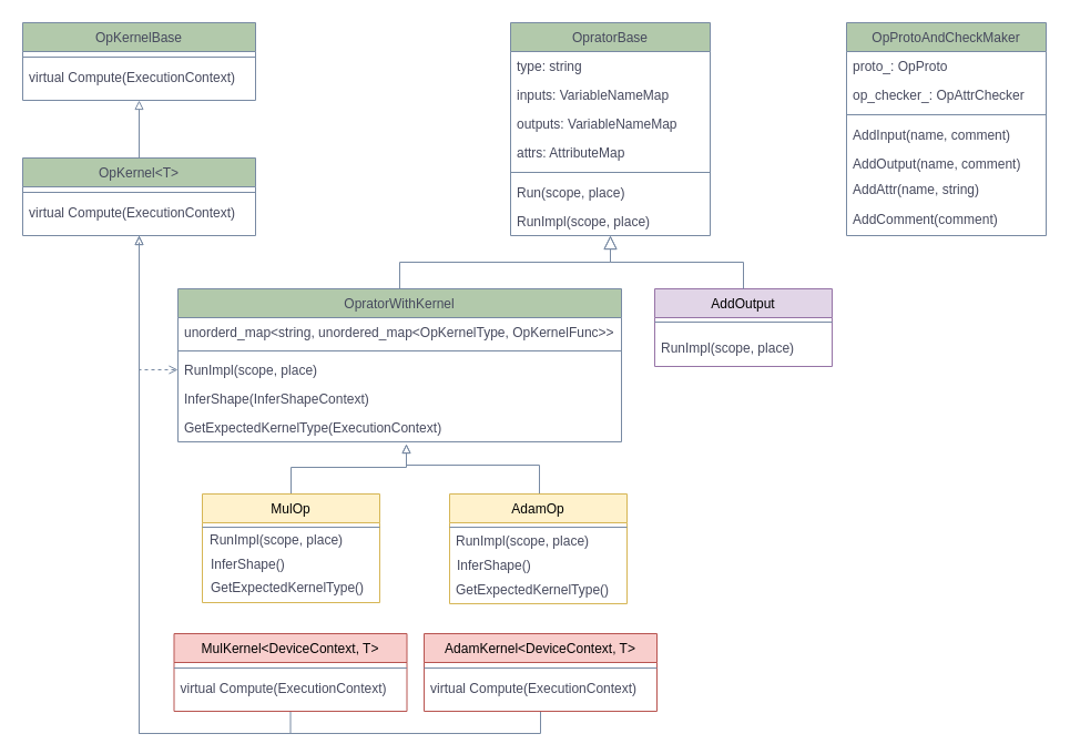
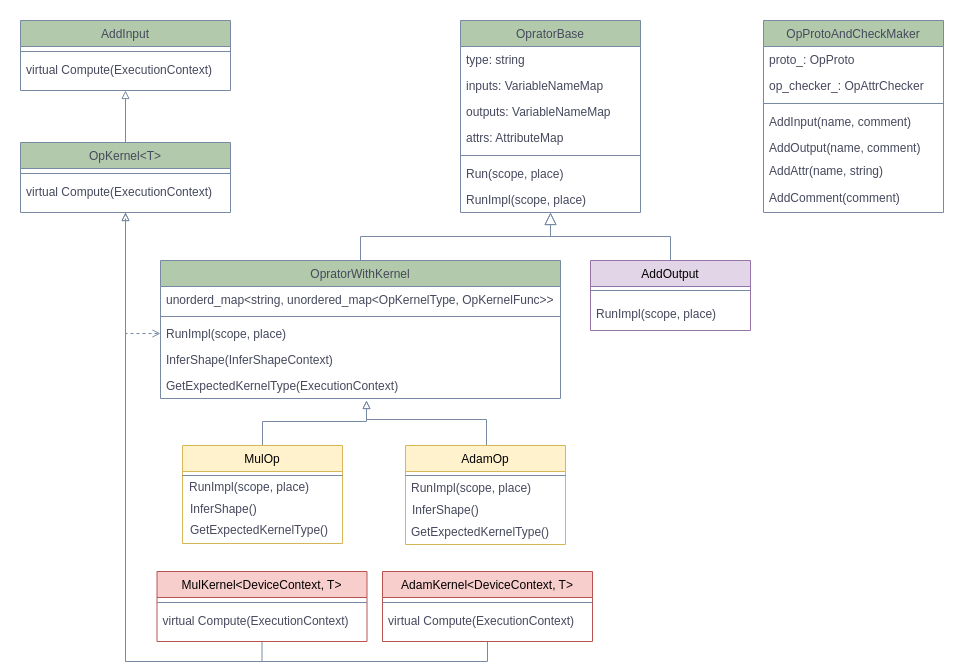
  <mxCell id="0" />
  <mxCell id="1" parent="0" />
  <mxCell id="2" value="OpratorBase" style="swimlane;fontStyle=0;align=center;verticalAlign=top;childLayout=stackLayout;horizontal=1;startSize=26;horizontalStack=0;resizeParent=1;resizeLast=0;collapsible=1;marginBottom=0;rounded=0;shadow=0;strokeWidth=1;fillColor=#B2C9AB;strokeColor=#788AA3;fontColor=#46495D;" parent="1" vertex="1"><mxGeometry x="460" y="20" width="180" height="192" as="geometry"><mxRectangle x="230" y="140" width="160" height="26" as="alternateBounds" /></mxGeometry></mxCell>
  <mxCell id="3" value="type: string" style="text;align=left;verticalAlign=top;spacingLeft=4;spacingRight=4;overflow=hidden;rotatable=0;points=[[0,0.5],[1,0.5]];portConstraint=eastwest;fontColor=#46495D;" parent="2" vertex="1"><mxGeometry y="26" width="180" height="26" as="geometry" /></mxCell>
  <mxCell id="4" value="inputs: VariableNameMap" style="text;align=left;verticalAlign=top;spacingLeft=4;spacingRight=4;overflow=hidden;rotatable=0;points=[[0,0.5],[1,0.5]];portConstraint=eastwest;rounded=0;shadow=0;html=0;fontColor=#46495D;" parent="2" vertex="1"><mxGeometry y="52" width="180" height="26" as="geometry" /></mxCell>
  <mxCell id="5" value="outputs: VariableNameMap&#10;" style="text;align=left;verticalAlign=top;spacingLeft=4;spacingRight=4;overflow=hidden;rotatable=0;points=[[0,0.5],[1,0.5]];portConstraint=eastwest;rounded=0;shadow=0;html=0;fontColor=#46495D;" parent="2" vertex="1"><mxGeometry y="78" width="180" height="26" as="geometry" /></mxCell>
  <mxCell id="6" value="attrs: AttributeMap" style="text;align=left;verticalAlign=top;spacingLeft=4;spacingRight=4;overflow=hidden;rotatable=0;points=[[0,0.5],[1,0.5]];portConstraint=eastwest;rounded=0;shadow=0;html=0;fontColor=#46495D;" parent="2" vertex="1"><mxGeometry y="104" width="180" height="26" as="geometry" /></mxCell>
  <mxCell id="7" value="" style="line;html=1;strokeWidth=1;align=left;verticalAlign=middle;spacingTop=-1;spacingLeft=3;spacingRight=3;rotatable=0;labelPosition=right;points=[];portConstraint=eastwest;fillColor=#B2C9AB;strokeColor=#788AA3;fontColor=#46495D;" parent="2" vertex="1"><mxGeometry y="130" width="180" height="10" as="geometry" /></mxCell>
  <mxCell id="8" value="Run(scope, place)" style="text;align=left;verticalAlign=top;spacingLeft=4;spacingRight=4;overflow=hidden;rotatable=0;points=[[0,0.5],[1,0.5]];portConstraint=eastwest;fontColor=#46495D;" parent="2" vertex="1"><mxGeometry y="140" width="180" height="26" as="geometry" /></mxCell>
  <mxCell id="9" value="RunImpl(scope, place)" style="text;align=left;verticalAlign=top;spacingLeft=4;spacingRight=4;overflow=hidden;rotatable=0;points=[[0,0.5],[1,0.5]];portConstraint=eastwest;fontColor=#46495D;" parent="2" vertex="1"><mxGeometry y="166" width="180" height="26" as="geometry" /></mxCell>
  <mxCell id="10" value="OpratorWithKernel" style="swimlane;fontStyle=0;align=center;verticalAlign=top;childLayout=stackLayout;horizontal=1;startSize=26;horizontalStack=0;resizeParent=1;resizeLast=0;collapsible=1;marginBottom=0;rounded=0;shadow=0;strokeWidth=1;fillColor=#B2C9AB;strokeColor=#788AA3;fontColor=#46495D;" parent="1" vertex="1"><mxGeometry x="160" y="260" width="400" height="138" as="geometry"><mxRectangle x="130" y="380" width="160" height="26" as="alternateBounds" /></mxGeometry></mxCell>
  <mxCell id="11" value="unorderd_map&lt;string, unordered_map&lt;OpKernelType, OpKernelFunc&gt;&gt;" style="text;align=left;verticalAlign=top;spacingLeft=4;spacingRight=4;overflow=hidden;rotatable=0;points=[[0,0.5],[1,0.5]];portConstraint=eastwest;fontColor=#46495D;" parent="10" vertex="1"><mxGeometry y="26" width="400" height="26" as="geometry" /></mxCell>
  <mxCell id="12" value="" style="line;html=1;strokeWidth=1;align=left;verticalAlign=middle;spacingTop=-1;spacingLeft=3;spacingRight=3;rotatable=0;labelPosition=right;points=[];portConstraint=eastwest;fillColor=#B2C9AB;strokeColor=#788AA3;fontColor=#46495D;" parent="10" vertex="1"><mxGeometry y="52" width="400" height="8" as="geometry" /></mxCell>
  <mxCell id="13" value="RunImpl(scope, place)" style="text;align=left;verticalAlign=top;spacingLeft=4;spacingRight=4;overflow=hidden;rotatable=0;points=[[0,0.5],[1,0.5]];portConstraint=eastwest;fontColor=#46495D;" parent="10" vertex="1"><mxGeometry y="60" width="400" height="26" as="geometry" /></mxCell>
  <mxCell id="14" value="InferShape(InferShapeContext)" style="text;align=left;verticalAlign=top;spacingLeft=4;spacingRight=4;overflow=hidden;rotatable=0;points=[[0,0.5],[1,0.5]];portConstraint=eastwest;fontColor=#46495D;" parent="10" vertex="1"><mxGeometry y="86" width="400" height="26" as="geometry" /></mxCell>
  <mxCell id="15" value="GetExpectedKernelType(ExecutionContext)" style="text;align=left;verticalAlign=top;spacingLeft=4;spacingRight=4;overflow=hidden;rotatable=0;points=[[0,0.5],[1,0.5]];portConstraint=eastwest;fontColor=#46495D;" parent="10" vertex="1"><mxGeometry y="112" width="400" height="26" as="geometry" /></mxCell>
  <mxCell id="16" value="" style="endArrow=block;endSize=10;endFill=0;shadow=0;strokeWidth=1;rounded=0;edgeStyle=elbowEdgeStyle;elbow=vertical;strokeColor=#788AA3;fontColor=#46495D;" parent="1" source="10" target="2" edge="1"><mxGeometry width="160" relative="1" as="geometry"><mxPoint x="460" y="103" as="sourcePoint" /><mxPoint x="460" y="103" as="targetPoint" /></mxGeometry></mxCell>
  <mxCell id="17" value="AddOutput" style="swimlane;fontStyle=0;align=center;verticalAlign=top;childLayout=stackLayout;horizontal=1;startSize=26;horizontalStack=0;resizeParent=1;resizeLast=0;collapsible=1;marginBottom=0;rounded=0;shadow=0;strokeWidth=1;fillColor=#e1d5e7;strokeColor=#9673a6;" parent="1" vertex="1"><mxGeometry x="590" y="260" width="160" height="70" as="geometry"><mxRectangle x="340" y="380" width="170" height="26" as="alternateBounds" /></mxGeometry></mxCell>
  <mxCell id="18" value="" style="line;html=1;strokeWidth=1;align=left;verticalAlign=middle;spacingTop=-1;spacingLeft=3;spacingRight=3;rotatable=0;labelPosition=right;points=[];portConstraint=eastwest;fillColor=#B2C9AB;strokeColor=#788AA3;fontColor=#46495D;" parent="17" vertex="1"><mxGeometry y="26" width="160" height="8" as="geometry" /></mxCell>
  <mxCell id="19" value="" style="endArrow=block;endSize=10;endFill=0;shadow=0;strokeWidth=1;rounded=0;edgeStyle=elbowEdgeStyle;elbow=vertical;strokeColor=#788AA3;fontColor=#46495D;" parent="1" source="17" target="2" edge="1"><mxGeometry width="160" relative="1" as="geometry"><mxPoint x="470" y="273" as="sourcePoint" /><mxPoint x="570" y="171" as="targetPoint" /></mxGeometry></mxCell>
  <mxCell id="20" value="RunImpl(scope, place)" style="text;align=left;verticalAlign=top;spacingLeft=4;spacingRight=4;overflow=hidden;rotatable=0;points=[[0,0.5],[1,0.5]];portConstraint=eastwest;fontColor=#46495D;" parent="1" vertex="1"><mxGeometry x="590" y="300" width="180" height="26" as="geometry" /></mxCell>
  <mxCell id="21" style="edgeStyle=orthogonalEdgeStyle;rounded=0;orthogonalLoop=1;jettySize=auto;html=1;endArrow=block;endFill=0;strokeColor=#788AA3;fontColor=#46495D;" parent="1" source="22" edge="1"><mxGeometry relative="1" as="geometry"><mxPoint x="366" y="400" as="targetPoint" /><Array as="points"><mxPoint x="262" y="421" /><mxPoint x="366" y="421" /></Array></mxGeometry></mxCell>
  <mxCell id="22" value="MulOp" style="swimlane;fontStyle=0;align=center;verticalAlign=top;childLayout=stackLayout;horizontal=1;startSize=26;horizontalStack=0;resizeParent=1;resizeLast=0;collapsible=1;marginBottom=0;rounded=0;shadow=0;strokeWidth=1;fillColor=#fff2cc;strokeColor=#d6b656;" parent="1" vertex="1"><mxGeometry x="182" y="445" width="160" height="98" as="geometry"><mxRectangle x="340" y="380" width="170" height="26" as="alternateBounds" /></mxGeometry></mxCell>
  <mxCell id="23" value="" style="line;html=1;strokeWidth=1;align=left;verticalAlign=middle;spacingTop=-1;spacingLeft=3;spacingRight=3;rotatable=0;labelPosition=right;points=[];portConstraint=eastwest;fillColor=#B2C9AB;strokeColor=#788AA3;fontColor=#46495D;" parent="22" vertex="1"><mxGeometry y="26" width="160" height="8" as="geometry" /></mxCell>
  <mxCell id="24" style="edgeStyle=orthogonalEdgeStyle;rounded=0;orthogonalLoop=1;jettySize=auto;html=1;exitX=0.5;exitY=0;exitDx=0;exitDy=0;endArrow=block;endFill=0;strokeColor=#788AA3;fontColor=#46495D;" parent="1" source="25" edge="1"><mxGeometry relative="1" as="geometry"><mxPoint x="366" y="400" as="targetPoint" /><Array as="points"><mxPoint x="486" y="419" /><mxPoint x="366" y="419" /></Array></mxGeometry></mxCell>
  <mxCell id="25" value="AdamOp" style="swimlane;fontStyle=0;align=center;verticalAlign=top;childLayout=stackLayout;horizontal=1;startSize=26;horizontalStack=0;resizeParent=1;resizeLast=0;collapsible=1;marginBottom=0;rounded=0;shadow=0;strokeWidth=1;fillColor=#fff2cc;strokeColor=#d6b656;" parent="1" vertex="1"><mxGeometry x="405" y="445" width="160" height="99" as="geometry"><mxRectangle x="340" y="380" width="170" height="26" as="alternateBounds" /></mxGeometry></mxCell>
  <mxCell id="26" value="" style="line;html=1;strokeWidth=1;align=left;verticalAlign=middle;spacingTop=-1;spacingLeft=3;spacingRight=3;rotatable=0;labelPosition=right;points=[];portConstraint=eastwest;fillColor=#B2C9AB;strokeColor=#788AA3;fontColor=#46495D;" parent="25" vertex="1"><mxGeometry y="26" width="160" height="8" as="geometry" /></mxCell>
- <mxCell id="27" value="OpKernelBase" style="swimlane;fontStyle=0;align=center;verticalAlign=top;childLayout=stackLayout;horizontal=1;startSize=26;horizontalStack=0;resizeParent=1;resizeLast=0;collapsible=1;marginBottom=0;rounded=0;shadow=0;strokeWidth=1;fillColor=#B2C9AB;strokeColor=#788AA3;fontColor=#46495D;" parent="1" vertex="1"><mxGeometry x="20" y="20" width="210" height="70" as="geometry"><mxRectangle x="230" y="140" width="160" height="26" as="alternateBounds" /></mxGeometry></mxCell>
+ <mxCell id="27" value="AddInput" style="swimlane;fontStyle=0;align=center;verticalAlign=top;childLayout=stackLayout;horizontal=1;startSize=26;horizontalStack=0;resizeParent=1;resizeLast=0;collapsible=1;marginBottom=0;rounded=0;shadow=0;strokeWidth=1;fillColor=#B2C9AB;strokeColor=#788AA3;fontColor=#46495D;" parent="1" vertex="1"><mxGeometry x="20" y="20" width="210" height="70" as="geometry"><mxRectangle x="230" y="140" width="160" height="26" as="alternateBounds" /></mxGeometry></mxCell>
  <mxCell id="28" value="" style="line;html=1;strokeWidth=1;align=left;verticalAlign=middle;spacingTop=-1;spacingLeft=3;spacingRight=3;rotatable=0;labelPosition=right;points=[];portConstraint=eastwest;fillColor=#B2C9AB;strokeColor=#788AA3;fontColor=#46495D;" parent="27" vertex="1"><mxGeometry y="26" width="210" height="10" as="geometry" /></mxCell>
  <mxCell id="29" value="virtual Compute(ExecutionContext)" style="text;align=left;verticalAlign=top;spacingLeft=4;spacingRight=4;overflow=hidden;rotatable=0;points=[[0,0.5],[1,0.5]];portConstraint=eastwest;fontColor=#46495D;" parent="27" vertex="1"><mxGeometry y="36" width="210" height="26" as="geometry" /></mxCell>
  <mxCell id="30" style="edgeStyle=orthogonalEdgeStyle;rounded=0;orthogonalLoop=1;jettySize=auto;html=1;exitX=0.5;exitY=0;exitDx=0;exitDy=0;entryX=0.5;entryY=1;entryDx=0;entryDy=0;endArrow=block;endFill=0;strokeColor=#788AA3;fontColor=#46495D;" parent="1" source="34" target="27" edge="1"><mxGeometry relative="1" as="geometry" /></mxCell>
  <mxCell id="31" style="edgeStyle=orthogonalEdgeStyle;rounded=0;orthogonalLoop=1;jettySize=auto;html=1;exitX=0.5;exitY=1;exitDx=0;exitDy=0;entryX=0;entryY=0.5;entryDx=0;entryDy=0;dashed=1;endArrow=open;endFill=0;strokeColor=#788AA3;fontColor=#46495D;" parent="1" source="34" target="13" edge="1"><mxGeometry relative="1" as="geometry" /></mxCell>
  <mxCell id="32" style="edgeStyle=orthogonalEdgeStyle;rounded=0;orthogonalLoop=1;jettySize=auto;html=1;exitX=0.5;exitY=1;exitDx=0;exitDy=0;entryX=0.5;entryY=1;entryDx=0;entryDy=0;endArrow=none;endFill=0;strokeColor=#788AA3;fontColor=#46495D;startArrow=block;startFill=0;" parent="1" source="34" target="46" edge="1"><mxGeometry relative="1" as="geometry" /></mxCell>
  <mxCell id="33" style="edgeStyle=orthogonalEdgeStyle;rounded=0;orthogonalLoop=1;jettySize=auto;html=1;exitX=0.5;exitY=1;exitDx=0;exitDy=0;entryX=0.5;entryY=1;entryDx=0;entryDy=0;endArrow=none;endFill=0;strokeColor=#788AA3;fontColor=#46495D;startArrow=block;startFill=0;" parent="1" source="34" target="43" edge="1"><mxGeometry relative="1" as="geometry" /></mxCell>
  <mxCell id="34" value="OpKernel&lt;T&gt;" style="swimlane;fontStyle=0;align=center;verticalAlign=top;childLayout=stackLayout;horizontal=1;startSize=26;horizontalStack=0;resizeParent=1;resizeLast=0;collapsible=1;marginBottom=0;rounded=0;shadow=0;strokeWidth=1;fillColor=#B2C9AB;strokeColor=#788AA3;fontColor=#46495D;" parent="1" vertex="1"><mxGeometry x="20" y="142" width="210" height="70" as="geometry"><mxRectangle x="230" y="140" width="160" height="26" as="alternateBounds" /></mxGeometry></mxCell>
  <mxCell id="35" value="" style="line;html=1;strokeWidth=1;align=left;verticalAlign=middle;spacingTop=-1;spacingLeft=3;spacingRight=3;rotatable=0;labelPosition=right;points=[];portConstraint=eastwest;fillColor=#B2C9AB;strokeColor=#788AA3;fontColor=#46495D;" parent="34" vertex="1"><mxGeometry y="26" width="210" height="10" as="geometry" /></mxCell>
  <mxCell id="36" value="virtual Compute(ExecutionContext)" style="text;align=left;verticalAlign=top;spacingLeft=4;spacingRight=4;overflow=hidden;rotatable=0;points=[[0,0.5],[1,0.5]];portConstraint=eastwest;fontColor=#46495D;" parent="34" vertex="1"><mxGeometry y="36" width="210" height="26" as="geometry" /></mxCell>
  <mxCell id="37" value="RunImpl(scope, place)" style="text;align=left;verticalAlign=top;spacingLeft=4;spacingRight=4;overflow=hidden;rotatable=0;points=[[0,0.5],[1,0.5]];portConstraint=eastwest;fontColor=#46495D;" parent="1" vertex="1"><mxGeometry x="183" y="473" width="190" height="26" as="geometry" /></mxCell>
  <mxCell id="38" value="InferShape()" style="text;align=left;verticalAlign=top;spacingLeft=4;spacingRight=4;overflow=hidden;rotatable=0;points=[[0,0.5],[1,0.5]];portConstraint=eastwest;fontColor=#46495D;" parent="1" vertex="1"><mxGeometry x="184" y="495" width="190" height="26" as="geometry" /></mxCell>
  <mxCell id="39" value="RunImpl(scope, place)" style="text;align=left;verticalAlign=top;spacingLeft=4;spacingRight=4;overflow=hidden;rotatable=0;points=[[0,0.5],[1,0.5]];portConstraint=eastwest;fontColor=#46495D;" parent="1" vertex="1"><mxGeometry x="405" y="474" width="190" height="26" as="geometry" /></mxCell>
  <mxCell id="40" value="InferShape()" style="text;align=left;verticalAlign=top;spacingLeft=4;spacingRight=4;overflow=hidden;rotatable=0;points=[[0,0.5],[1,0.5]];portConstraint=eastwest;fontColor=#46495D;" parent="1" vertex="1"><mxGeometry x="406" y="496" width="190" height="26" as="geometry" /></mxCell>
  <mxCell id="41" value="GetExpectedKernelType()" style="text;align=left;verticalAlign=top;spacingLeft=4;spacingRight=4;overflow=hidden;rotatable=0;points=[[0,0.5],[1,0.5]];portConstraint=eastwest;fontColor=#46495D;" parent="1" vertex="1"><mxGeometry x="184" y="516" width="155" height="26" as="geometry" /></mxCell>
  <mxCell id="42" value="GetExpectedKernelType()" style="text;align=left;verticalAlign=top;spacingLeft=4;spacingRight=4;overflow=hidden;rotatable=0;points=[[0,0.5],[1,0.5]];portConstraint=eastwest;fontColor=#46495D;" parent="1" vertex="1"><mxGeometry x="405" y="518" width="155" height="26" as="geometry" /></mxCell>
  <mxCell id="43" value="MulKernel&lt;DeviceContext, T&gt;" style="swimlane;fontStyle=0;align=center;verticalAlign=top;childLayout=stackLayout;horizontal=1;startSize=26;horizontalStack=0;resizeParent=1;resizeLast=0;collapsible=1;marginBottom=0;rounded=0;shadow=0;strokeWidth=1;fillColor=#f8cecc;strokeColor=#b85450;" parent="1" vertex="1"><mxGeometry x="156.5" y="571" width="210" height="70" as="geometry"><mxRectangle x="230" y="140" width="160" height="26" as="alternateBounds" /></mxGeometry></mxCell>
  <mxCell id="44" value="" style="line;html=1;strokeWidth=1;align=left;verticalAlign=middle;spacingTop=-1;spacingLeft=3;spacingRight=3;rotatable=0;labelPosition=right;points=[];portConstraint=eastwest;fillColor=#B2C9AB;strokeColor=#788AA3;fontColor=#46495D;" parent="43" vertex="1"><mxGeometry y="26" width="210" height="10" as="geometry" /></mxCell>
  <mxCell id="45" value="virtual Compute(ExecutionContext)" style="text;align=left;verticalAlign=top;spacingLeft=4;spacingRight=4;overflow=hidden;rotatable=0;points=[[0,0.5],[1,0.5]];portConstraint=eastwest;fontColor=#46495D;" parent="43" vertex="1"><mxGeometry y="36" width="210" height="26" as="geometry" /></mxCell>
  <mxCell id="46" value="AdamKernel&lt;DeviceContext, T&gt;" style="swimlane;fontStyle=0;align=center;verticalAlign=top;childLayout=stackLayout;horizontal=1;startSize=26;horizontalStack=0;resizeParent=1;resizeLast=0;collapsible=1;marginBottom=0;rounded=0;shadow=0;strokeWidth=1;fillColor=#f8cecc;strokeColor=#b85450;" parent="1" vertex="1"><mxGeometry x="382" y="571" width="210" height="70" as="geometry"><mxRectangle x="230" y="140" width="160" height="26" as="alternateBounds" /></mxGeometry></mxCell>
  <mxCell id="47" value="" style="line;html=1;strokeWidth=1;align=left;verticalAlign=middle;spacingTop=-1;spacingLeft=3;spacingRight=3;rotatable=0;labelPosition=right;points=[];portConstraint=eastwest;fillColor=#B2C9AB;strokeColor=#788AA3;fontColor=#46495D;" parent="46" vertex="1"><mxGeometry y="26" width="210" height="10" as="geometry" /></mxCell>
  <mxCell id="48" value="virtual Compute(ExecutionContext)" style="text;align=left;verticalAlign=top;spacingLeft=4;spacingRight=4;overflow=hidden;rotatable=0;points=[[0,0.5],[1,0.5]];portConstraint=eastwest;fontColor=#46495D;" parent="46" vertex="1"><mxGeometry y="36" width="210" height="26" as="geometry" /></mxCell>
  <mxCell id="49" value="OpProtoAndCheckMaker" style="swimlane;fontStyle=0;align=center;verticalAlign=top;childLayout=stackLayout;horizontal=1;startSize=26;horizontalStack=0;resizeParent=1;resizeLast=0;collapsible=1;marginBottom=0;rounded=0;shadow=0;strokeWidth=1;fillColor=#B2C9AB;strokeColor=#788AA3;fontColor=#46495D;" vertex="1" parent="1"><mxGeometry x="763" y="20" width="180" height="192" as="geometry"><mxRectangle x="230" y="140" width="160" height="26" as="alternateBounds" /></mxGeometry></mxCell>
  <mxCell id="50" value="proto_: OpProto" style="text;align=left;verticalAlign=top;spacingLeft=4;spacingRight=4;overflow=hidden;rotatable=0;points=[[0,0.5],[1,0.5]];portConstraint=eastwest;fontColor=#46495D;" vertex="1" parent="49"><mxGeometry y="26" width="180" height="26" as="geometry" /></mxCell>
  <mxCell id="51" value="op_checker_: OpAttrChecker" style="text;align=left;verticalAlign=top;spacingLeft=4;spacingRight=4;overflow=hidden;rotatable=0;points=[[0,0.5],[1,0.5]];portConstraint=eastwest;rounded=0;shadow=0;html=0;fontColor=#46495D;" vertex="1" parent="49"><mxGeometry y="52" width="180" height="26" as="geometry" /></mxCell>
  <mxCell id="52" value="" style="line;html=1;strokeWidth=1;align=left;verticalAlign=middle;spacingTop=-1;spacingLeft=3;spacingRight=3;rotatable=0;labelPosition=right;points=[];portConstraint=eastwest;fillColor=#B2C9AB;strokeColor=#788AA3;fontColor=#46495D;" vertex="1" parent="49"><mxGeometry y="78" width="180" height="10" as="geometry" /></mxCell>
  <mxCell id="53" value="AddInput(name, comment)" style="text;align=left;verticalAlign=top;spacingLeft=4;spacingRight=4;overflow=hidden;rotatable=0;points=[[0,0.5],[1,0.5]];portConstraint=eastwest;fontColor=#46495D;" vertex="1" parent="49"><mxGeometry y="88" width="180" height="26" as="geometry" /></mxCell>
  <mxCell id="54" value="AddOutput(name, comment)" style="text;align=left;verticalAlign=top;spacingLeft=4;spacingRight=4;overflow=hidden;rotatable=0;points=[[0,0.5],[1,0.5]];portConstraint=eastwest;fontColor=#46495D;" vertex="1" parent="49"><mxGeometry y="114" width="180" height="26" as="geometry" /></mxCell>
  <mxCell id="55" value="AddAttr(name, string)" style="text;align=left;verticalAlign=top;spacingLeft=4;spacingRight=4;overflow=hidden;rotatable=0;points=[[0,0.5],[1,0.5]];portConstraint=eastwest;fontColor=#46495D;" vertex="1" parent="1"><mxGeometry x="763" y="157" width="180" height="26" as="geometry" /></mxCell>
  <mxCell id="56" value="AddComment(comment)" style="text;align=left;verticalAlign=top;spacingLeft=4;spacingRight=4;overflow=hidden;rotatable=0;points=[[0,0.5],[1,0.5]];portConstraint=eastwest;fontColor=#46495D;" vertex="1" parent="1"><mxGeometry x="763" y="184" width="180" height="26" as="geometry" /></mxCell>
